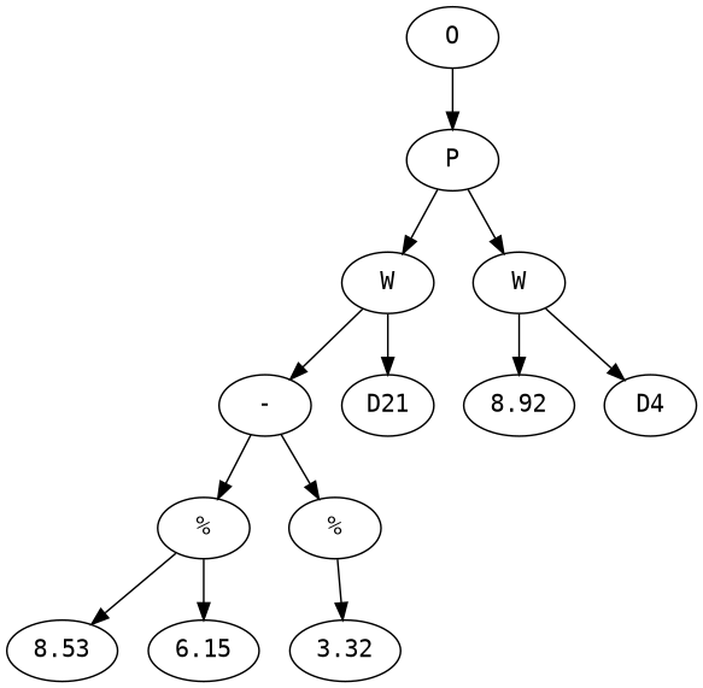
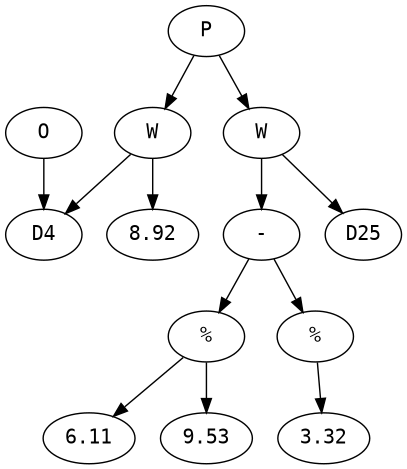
  digraph {
    fontname="DejaVu Sans Mono"
    node [fontname="DejaVu Sans Mono"]
    edge [fontname="DejaVu Sans Mono"]
    n1 [label=O]
    n2 [label=P]
    n3 [label=W]
    n4 [label=W]
    n5 [label="-"]
-   n6 [label=D21]
+   n6 [label=D25]
    n7 [label=8.92]
    n8 [label=D4]
    n9 [label="%"]
    n10 [label="%"]
-   n11 [label=8.53]
-   n12 [label=6.15]
+   n11 [label=9.53]
+   n12 [label=6.11]
    n13 [label=3.32]
-   n1 -> n2
+   n1 -> n8
    n2 -> n3
    n2 -> n4
    n3 -> n5
    n3 -> n6
    n4 -> n7
    n4 -> n8
    n5 -> n9
    n5 -> n10
    n9 -> n11
    n9 -> n12
    n10 -> n13
  }
